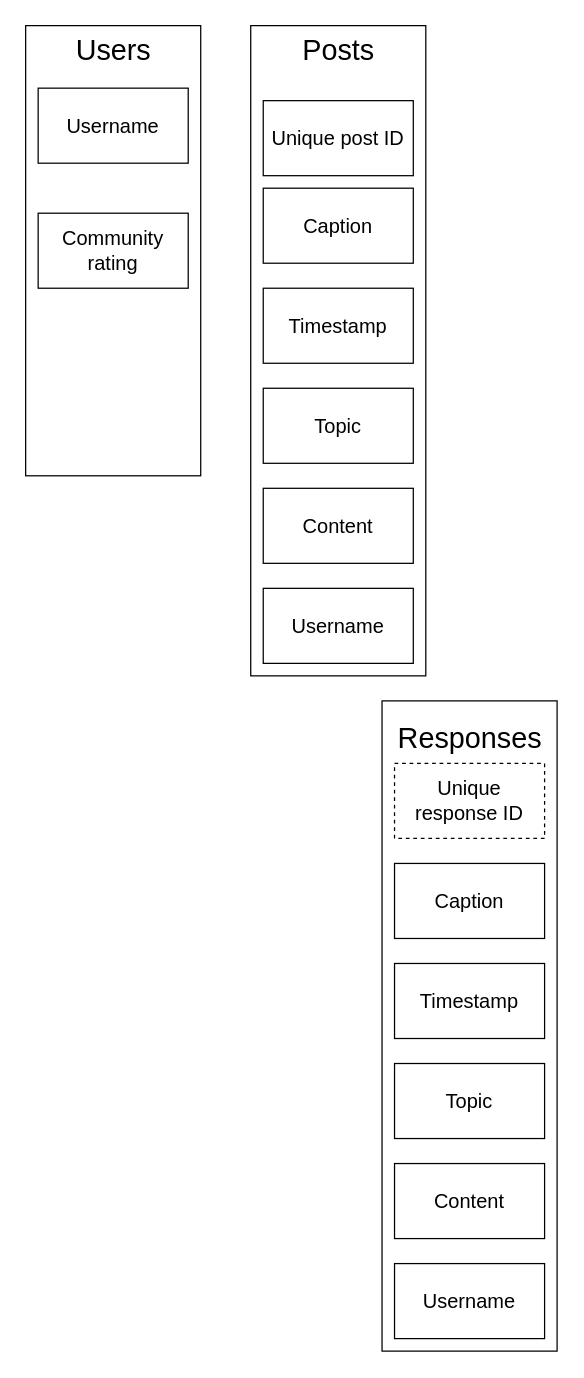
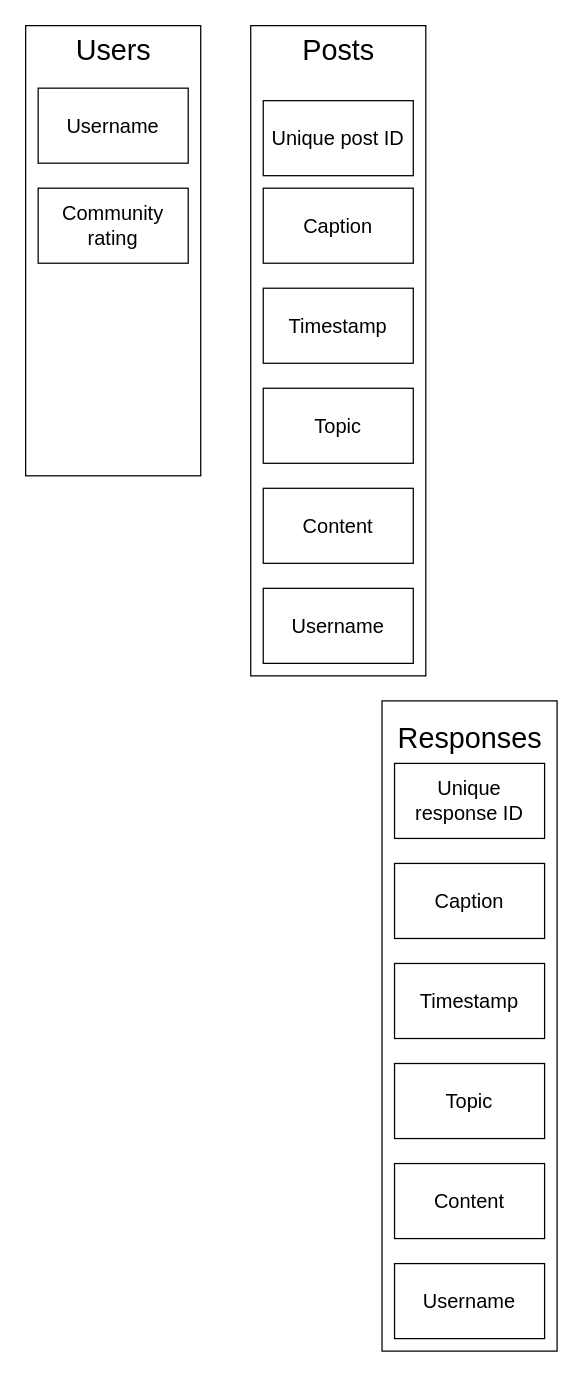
  <mxCell id="0" />
  <mxCell id="1" parent="0" />
  <mxCell id="2" value="" style="rounded=0;whiteSpace=wrap;html=1;" vertex="1" parent="1"><mxGeometry x="20" y="20" width="140" height="360" as="geometry" /></mxCell>
  <mxCell id="3" value="&lt;font style=&quot;font-size: 23px&quot;&gt;Users&lt;/font&gt;" style="text;html=1;align=center;verticalAlign=middle;resizable=0;points=[];autosize=1;" parent="1" vertex="1"><mxGeometry x="50" y="30" width="80" height="20" as="geometry" /></mxCell>
  <mxCell id="4" value="&lt;font style=&quot;font-size: 16px&quot;&gt;Username&lt;/font&gt;" style="rounded=0;whiteSpace=wrap;html=1;" parent="1" vertex="1"><mxGeometry x="30" y="70" width="120" height="60" as="geometry" /></mxCell>
- <mxCell id="5" value="&lt;font style=&quot;font-size: 16px&quot;&gt;Community rating&lt;/font&gt;" style="rounded=0;whiteSpace=wrap;html=1;" vertex="1" parent="1"><mxGeometry x="30" y="170" width="120" height="60" as="geometry" /></mxCell>
+ <mxCell id="5" value="&lt;font style=&quot;font-size: 16px&quot;&gt;Community rating&lt;/font&gt;" style="rounded=0;whiteSpace=wrap;html=1;" vertex="1" parent="1"><mxGeometry x="30" y="150" width="120" height="60" as="geometry" /></mxCell>
  <mxCell id="6" value="" style="rounded=0;whiteSpace=wrap;html=1;" vertex="1" parent="1"><mxGeometry x="200" y="20" width="140" height="520" as="geometry" /></mxCell>
  <mxCell id="7" value="&lt;font style=&quot;font-size: 23px&quot;&gt;Posts&lt;/font&gt;" style="text;html=1;align=center;verticalAlign=middle;resizable=0;points=[];autosize=1;" vertex="1" parent="1"><mxGeometry x="235" y="30" width="70" height="20" as="geometry" /></mxCell>
  <mxCell id="8" value="&lt;font style=&quot;font-size: 16px&quot;&gt;Unique post ID&lt;/font&gt;" style="rounded=0;whiteSpace=wrap;html=1;" vertex="1" parent="1"><mxGeometry x="210" y="80" width="120" height="60" as="geometry" /></mxCell>
  <mxCell id="9" value="&lt;font style=&quot;font-size: 16px&quot;&gt;Caption&lt;/font&gt;" style="rounded=0;whiteSpace=wrap;html=1;" vertex="1" parent="1"><mxGeometry x="210" y="150" width="120" height="60" as="geometry" /></mxCell>
  <mxCell id="10" value="&lt;font style=&quot;font-size: 16px&quot;&gt;Timestamp&lt;/font&gt;" style="rounded=0;whiteSpace=wrap;html=1;" vertex="1" parent="1"><mxGeometry x="210" y="230" width="120" height="60" as="geometry" /></mxCell>
  <mxCell id="11" value="&lt;font style=&quot;font-size: 16px&quot;&gt;Topic&lt;/font&gt;" style="rounded=0;whiteSpace=wrap;html=1;" vertex="1" parent="1"><mxGeometry x="210" y="310" width="120" height="60" as="geometry" /></mxCell>
  <mxCell id="12" value="&lt;font style=&quot;font-size: 16px&quot;&gt;Content&lt;/font&gt;" style="rounded=0;whiteSpace=wrap;html=1;" vertex="1" parent="1"><mxGeometry x="210" y="390" width="120" height="60" as="geometry" /></mxCell>
  <mxCell id="13" value="&lt;font style=&quot;font-size: 16px&quot;&gt;Username&lt;/font&gt;" style="rounded=0;whiteSpace=wrap;html=1;" vertex="1" parent="1"><mxGeometry x="210" y="470" width="120" height="60" as="geometry" /></mxCell>
  <mxCell id="14" value="" style="rounded=0;whiteSpace=wrap;html=1;" vertex="1" parent="1"><mxGeometry x="305" y="560" width="140" height="520" as="geometry" /></mxCell>
  <mxCell id="15" value="&lt;font style=&quot;font-size: 23px&quot;&gt;Responses&lt;/font&gt;" style="text;html=1;align=center;verticalAlign=middle;resizable=0;points=[];autosize=1;" vertex="1" parent="1"><mxGeometry x="310" y="580" width="130" height="20" as="geometry" /></mxCell>
- <mxCell id="16" value="&lt;font style=&quot;font-size: 16px&quot;&gt;Unique response ID&lt;/font&gt;" style="rounded=0;whiteSpace=wrap;html=1;dashed=1;" vertex="1" parent="1"><mxGeometry x="315" y="610" width="120" height="60" as="geometry" /></mxCell>
+ <mxCell id="16" value="&lt;font style=&quot;font-size: 16px&quot;&gt;Unique response ID&lt;/font&gt;" style="rounded=0;whiteSpace=wrap;html=1;" vertex="1" parent="1"><mxGeometry x="315" y="610" width="120" height="60" as="geometry" /></mxCell>
  <mxCell id="17" value="&lt;font style=&quot;font-size: 16px&quot;&gt;Caption&lt;/font&gt;" style="rounded=0;whiteSpace=wrap;html=1;" vertex="1" parent="1"><mxGeometry x="315" y="690" width="120" height="60" as="geometry" /></mxCell>
  <mxCell id="18" value="&lt;font style=&quot;font-size: 16px&quot;&gt;Timestamp&lt;/font&gt;" style="rounded=0;whiteSpace=wrap;html=1;" vertex="1" parent="1"><mxGeometry x="315" y="770" width="120" height="60" as="geometry" /></mxCell>
  <mxCell id="19" value="&lt;font style=&quot;font-size: 16px&quot;&gt;Topic&lt;/font&gt;" style="rounded=0;whiteSpace=wrap;html=1;" vertex="1" parent="1"><mxGeometry x="315" y="850" width="120" height="60" as="geometry" /></mxCell>
  <mxCell id="20" value="&lt;font style=&quot;font-size: 16px&quot;&gt;Content&lt;/font&gt;" style="rounded=0;whiteSpace=wrap;html=1;" vertex="1" parent="1"><mxGeometry x="315" y="930" width="120" height="60" as="geometry" /></mxCell>
  <mxCell id="21" value="&lt;font style=&quot;font-size: 16px&quot;&gt;Username&lt;/font&gt;" style="rounded=0;whiteSpace=wrap;html=1;" vertex="1" parent="1"><mxGeometry x="315" y="1010" width="120" height="60" as="geometry" /></mxCell>
